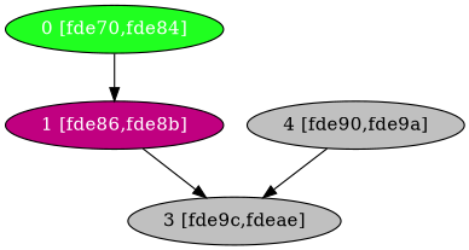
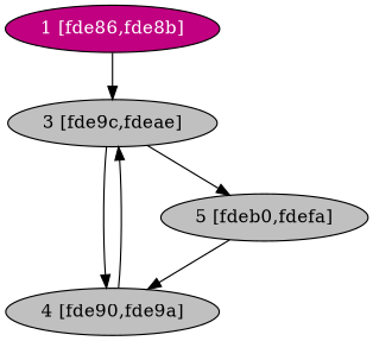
  digraph {
    node [fillcolor="#C0C0C0" fontcolor="#000000" shape=oval style=filled]
-   n1 [fillcolor="#20FF20" fontcolor="#ffffff" label="0 [fde70,fde84]"]
    n2 [fillcolor="#C00080" fontcolor="#ffffff" label="1 [fde86,fde8b]"]
    n3 [label="3 [fde9c,fdeae]"]
    n4 [label="4 [fde90,fde9a]"]
-   n1 -> n2
+   n5 [label="5 [fdeb0,fdefa]"]
    n2 -> n3
+   n3 -> n4
+   n3 -> n5
    n4 -> n3
+   n5 -> n4
  }
